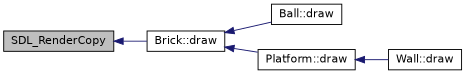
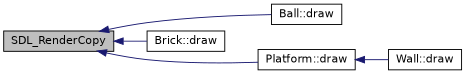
  digraph {
    rankdir=LR
    node [color=black fillcolor=white fontname=Helvetica fontsize=12 shape=record style=filled]
    edge [color=midnightblue dir=back fontname=Helvetica fontsize=12 labelfontname=Helvetica labelfontsize=12 style=solid]
    n1 [fillcolor=grey75 fontcolor=black height=0.2 label=SDL_RenderCopy width=0.4]
    n2 [height=0.2 label="Ball::draw" width=0.4]
    n3 [height=0.2 label="Brick::draw" width=0.4]
    n4 [height=0.2 label="Platform::draw" width=0.4]
    n5 [height=0.2 label="Wall::draw" width=0.4]
-   n3 -> n2
+   n1 -> n2
    n1 -> n3
-   n3 -> n4
+   n1 -> n4
    n4 -> n5
  }
